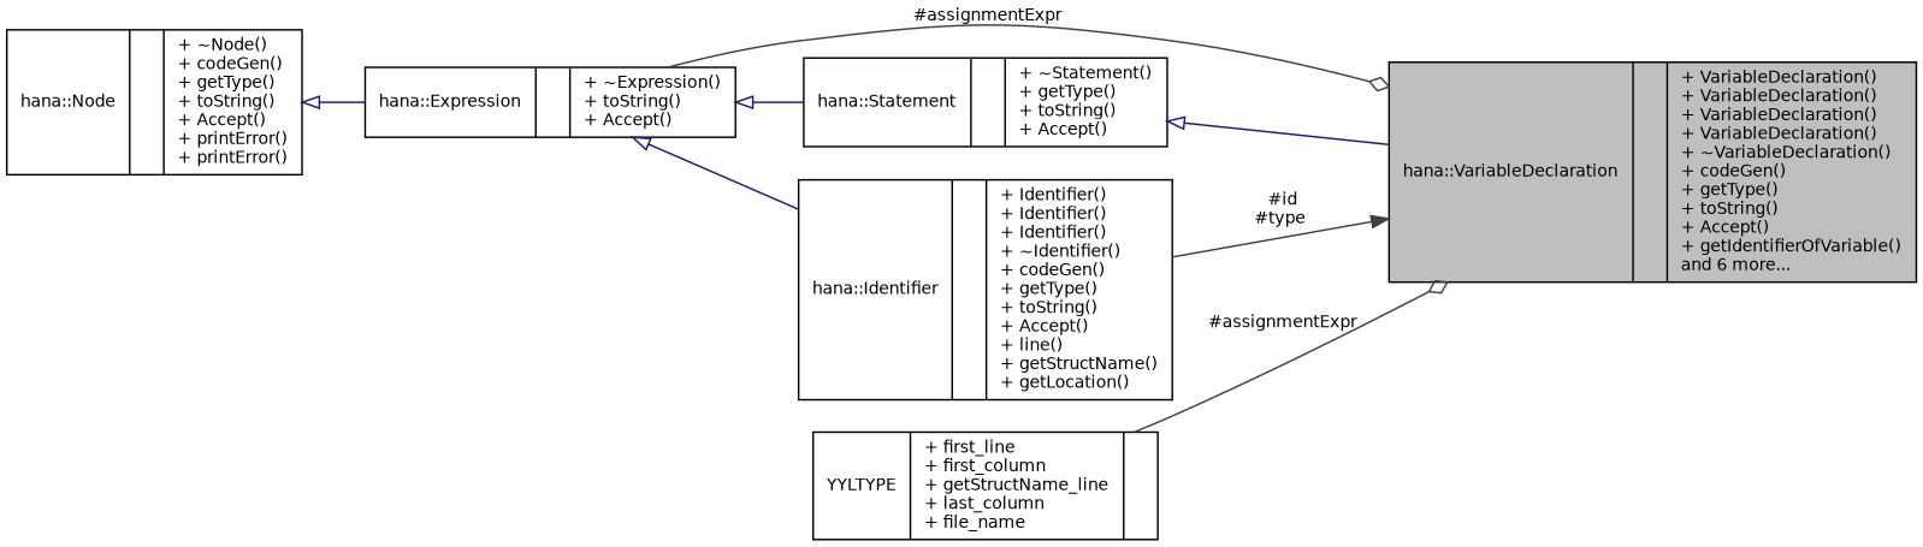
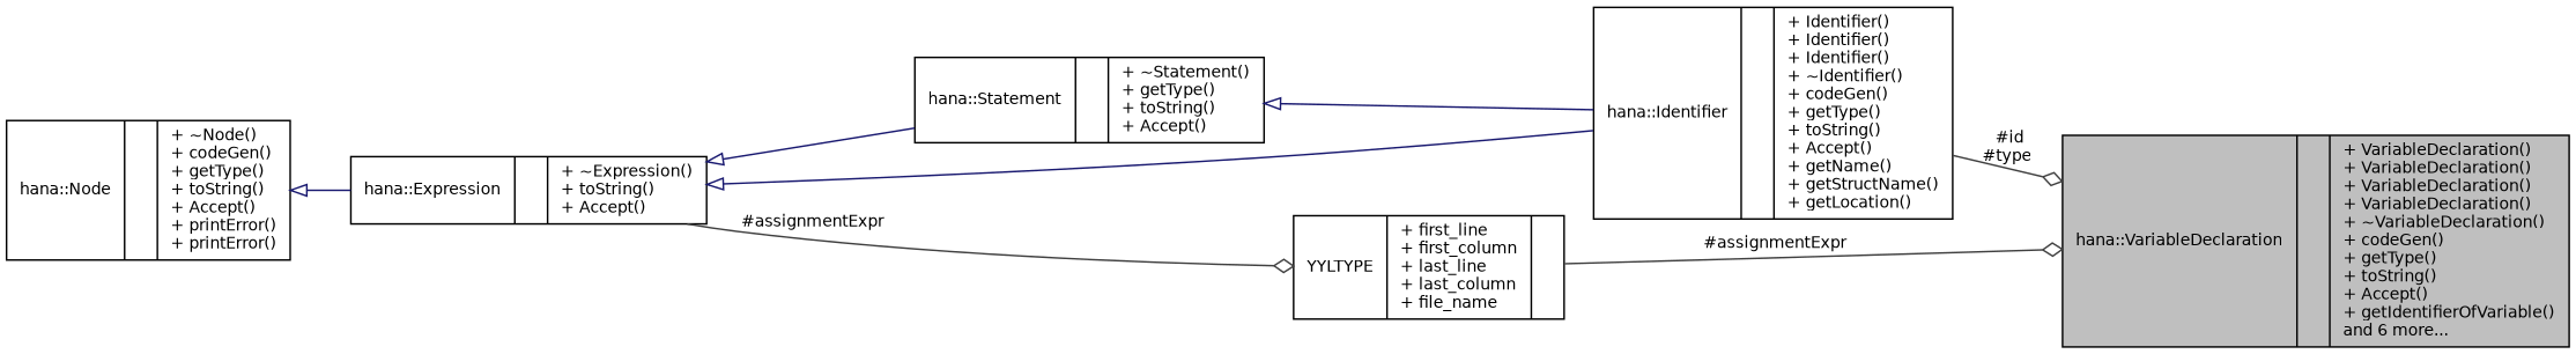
  digraph {
    rankdir=LR
    node [color=black fillcolor=white fontname=Helvetica fontsize=10 shape=record style=filled]
    edge [arrowtail=onormal color=midnightblue dir=back fontname=Helvetica fontsize=10 labelfontname=Helvetica labelfontsize=10 style=solid]
    n1 [fillcolor=grey75 fontcolor=black height=0.2 label="{hana::VariableDeclaration\n||+ VariableDeclaration()\l+ VariableDeclaration()\l+ VariableDeclaration()\l+ VariableDeclaration()\l+ ~VariableDeclaration()\l+ codeGen()\l+ getType()\l+ toString()\l+ Accept()\l+ getIdentifierOfVariable()\land 6 more...\l}" width=0.4]
    n2 [height=0.2 label="{hana::Statement\n||+ ~Statement()\l+ getType()\l+ toString()\l+ Accept()\l}" width=0.4]
    n3 [height=0.2 label="{hana::Expression\n||+ ~Expression()\l+ toString()\l+ Accept()\l}" width=0.4]
-   n4 [height=0.2 label="{hana::Identifier\n||+ Identifier()\l+ Identifier()\l+ Identifier()\l+ ~Identifier()\l+ codeGen()\l+ getType()\l+ toString()\l+ Accept()\l+ line()\l+ getStructName()\l+ getLocation()\l}" width=0.4]
+   n4 [height=0.2 label="{hana::Identifier\n||+ Identifier()\l+ Identifier()\l+ Identifier()\l+ ~Identifier()\l+ codeGen()\l+ getType()\l+ toString()\l+ Accept()\l+ getName()\l+ getStructName()\l+ getLocation()\l}" width=0.4]
    n5 [height=0.2 label="{hana::Node\n||+ ~Node()\l+ codeGen()\l+ getType()\l+ toString()\l+ Accept()\l+ printError()\l+ printError()\l}" width=0.4]
-   n6 [height=0.2 label="{YYLTYPE\n|+ first_line\l+ first_column\l+ getStructName_line\l+ last_column\l+ file_name\l|}" width=0.4]
-   n2 -> n1
-   n3 -> n1 [arrowhead=odiamond color=grey25 label=" #assignmentExpr" arrowtail="" dir=""]
+   n6 [height=0.2 label="{YYLTYPE\n|+ first_line\l+ first_column\l+ last_line\l+ last_column\l+ file_name\l|}" width=0.4]
+   n2 -> n4
+   n3 -> n6 [arrowhead=odiamond color=grey25 label=" #assignmentExpr" arrowtail="" dir=""]
    n3 -> n2
    n3 -> n4
-   n4 -> n1 [arrowhead=normal color=grey25 label=" #id\n#type" arrowtail="" dir=""]
+   n4 -> n1 [arrowhead=odiamond color=grey25 label=" #id\n#type" arrowtail="" dir=""]
    n5 -> n3
    n6 -> n1 [arrowhead=odiamond color=grey25 label=" #assignmentExpr" arrowtail="" dir=""]
  }
